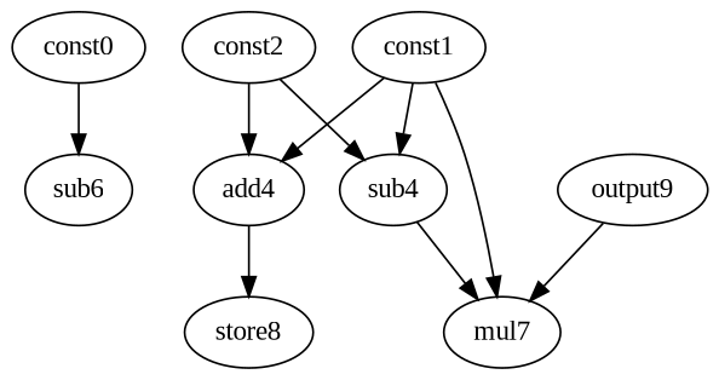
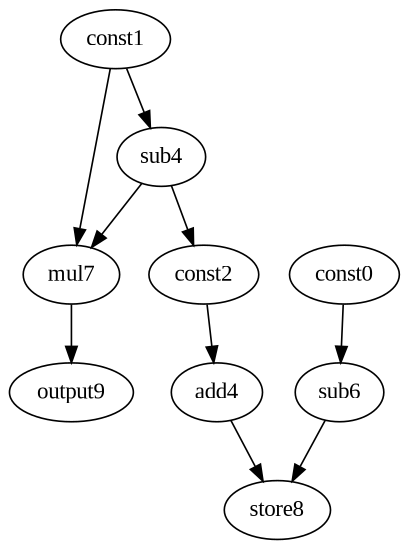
  digraph {
    fontname="Liberation Serif"
    node [fontname="Liberation Serif" opcode=const]
    edge [fontname="Liberation Serif" operand=0]
    sub6 [opcode=sub]
    const0
    store8 [opcode=store]
    n4 [label=add4 opcode=add]
    const1
    sub4 [opcode=sub]
    mul7 [opcode=mul]
    output9 [opcode=output]
    const2
+   sub6 -> store8 [operand=1]
    const0 -> sub6
    n4 -> store8
-   const1 -> n4
    const1 -> sub4
    const1 -> mul7
    sub4 -> mul7 [operand=1]
-   output9 -> mul7
+   mul7 -> output9
    const2 -> n4 [operand=1]
-   const2 -> sub4 [operand=1]
+   sub4 -> const2 [operand=1]
  }
